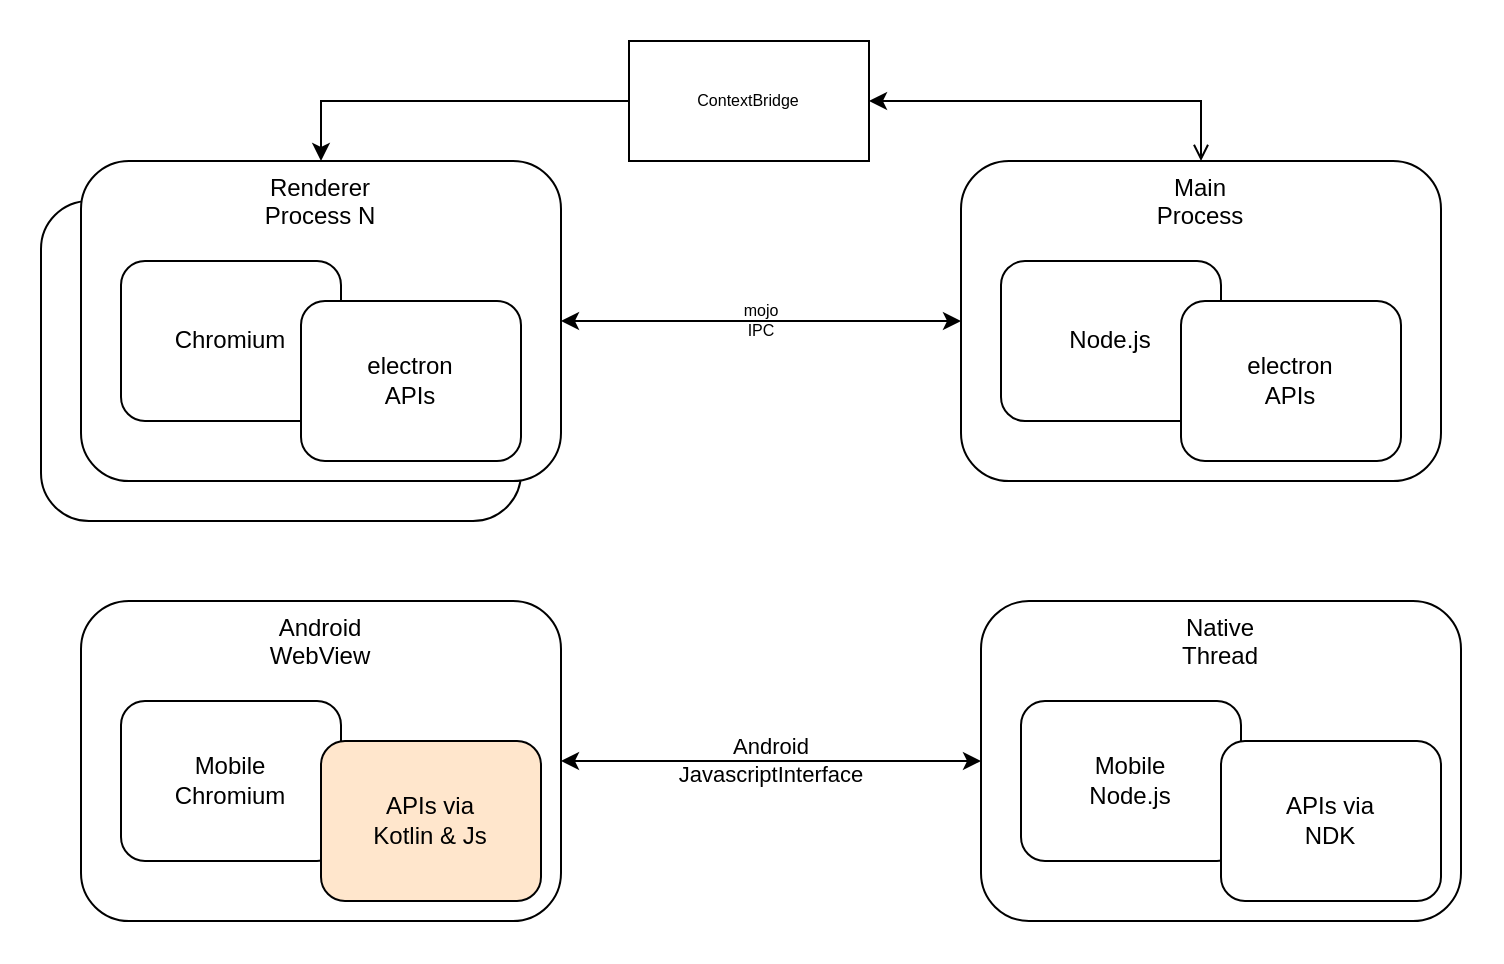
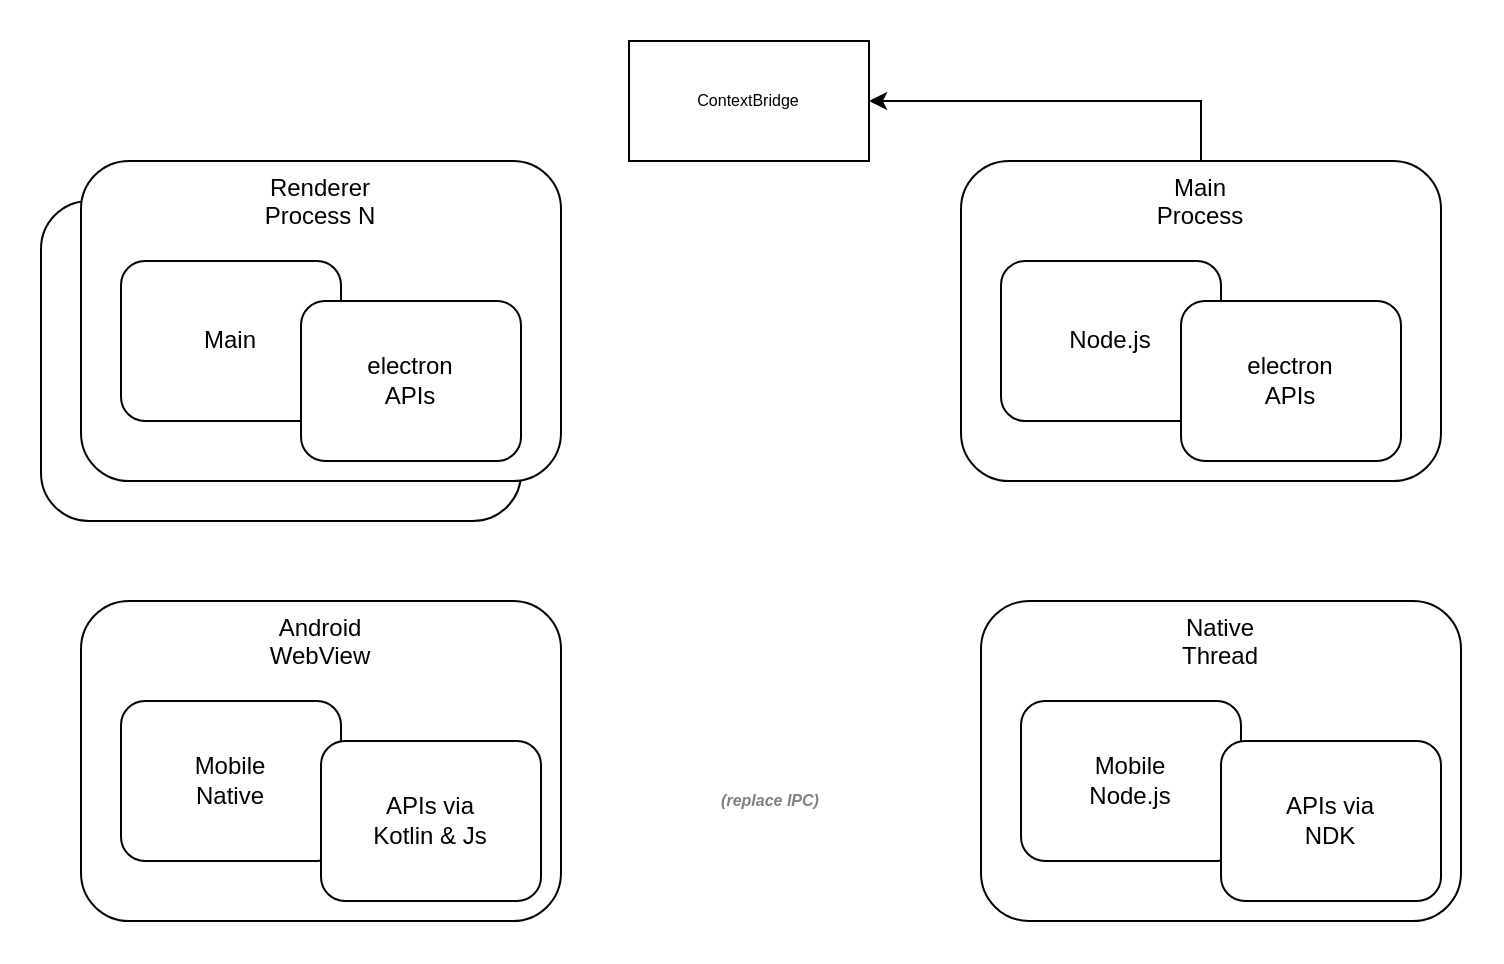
  <mxCell id="0" />
  <mxCell id="1" parent="0" />
- <mxCell id="2" value="Android&lt;br&gt;JavascriptInterface" style="edgeStyle=orthogonalEdgeStyle;rounded=0;orthogonalLoop=1;jettySize=auto;html=1;exitX=1;exitY=0.5;exitDx=0;exitDy=0;entryX=0;entryY=0.5;entryDx=0;entryDy=0;startArrow=classic;startFill=1;labelBackgroundColor=none;" edge="1" parent="1" source="3" target="4"><mxGeometry relative="1" as="geometry" /></mxCell>
  <mxCell id="3" value="Android&lt;br&gt;WebView" style="rounded=1;whiteSpace=wrap;html=1;verticalAlign=top;" vertex="1" parent="1"><mxGeometry x="40" y="300" width="240" height="160" as="geometry" /></mxCell>
  <mxCell id="4" value="Native&lt;br&gt;Thread" style="rounded=1;whiteSpace=wrap;html=1;verticalAlign=top;" vertex="1" parent="1"><mxGeometry x="490" y="300" width="240" height="160" as="geometry" /></mxCell>
  <mxCell id="5" value="Mobile&lt;br&gt;Node.js" style="rounded=1;whiteSpace=wrap;html=1;" vertex="1" parent="1"><mxGeometry x="510" y="350" width="110" height="80" as="geometry" /></mxCell>
- <mxCell id="6" value="Mobile&lt;br&gt;Chromium" style="rounded=1;whiteSpace=wrap;html=1;" vertex="1" parent="1"><mxGeometry x="60" y="350" width="110" height="80" as="geometry" /></mxCell>
- <mxCell id="8" value="APIs via&lt;br&gt;Kotlin &amp;amp; Js" style="rounded=1;whiteSpace=wrap;html=1;fillColor=#ffe6cc;" vertex="1" parent="1"><mxGeometry x="160" y="370" width="110" height="80" as="geometry" /></mxCell>
+ <mxCell id="6" value="Mobile&lt;br&gt;Native" style="rounded=1;whiteSpace=wrap;html=1;" vertex="1" parent="1"><mxGeometry x="60" y="350" width="110" height="80" as="geometry" /></mxCell>
+ <mxCell id="7" value="&lt;i style=&quot;font-size: 8px&quot;&gt;&lt;font style=&quot;font-size: 8px&quot;&gt;(replace IPC)&lt;/font&gt;&lt;/i&gt;" style="text;html=1;strokeColor=none;fillColor=none;align=center;verticalAlign=middle;whiteSpace=wrap;rounded=0;fontColor=#808080;fontSize=8;fontStyle=1" vertex="1" parent="1"><mxGeometry x="280" y="390" width="210" height="20" as="geometry" /></mxCell>
+ <mxCell id="8" value="APIs via&lt;br&gt;Kotlin &amp;amp; Js" style="rounded=1;whiteSpace=wrap;html=1;" vertex="1" parent="1"><mxGeometry x="160" y="370" width="110" height="80" as="geometry" /></mxCell>
  <mxCell id="9" value="APIs via&lt;br&gt;NDK" style="rounded=1;whiteSpace=wrap;html=1;" vertex="1" parent="1"><mxGeometry x="610" y="370" width="110" height="80" as="geometry" /></mxCell>
  <mxCell id="10" value="Main&lt;br&gt;Process" style="rounded=1;whiteSpace=wrap;html=1;verticalAlign=top;" vertex="1" parent="1"><mxGeometry x="480" y="80" width="240" height="160" as="geometry" /></mxCell>
  <mxCell id="11" value="Node.js" style="rounded=1;whiteSpace=wrap;html=1;" vertex="1" parent="1"><mxGeometry x="500" y="130" width="110" height="80" as="geometry" /></mxCell>
  <mxCell id="12" value="" style="rounded=1;whiteSpace=wrap;html=1;verticalAlign=top;" vertex="1" parent="1"><mxGeometry x="20" y="100" width="240" height="160" as="geometry" /></mxCell>
- <mxCell id="13" value="mojo&lt;br&gt;IPC" style="edgeStyle=orthogonalEdgeStyle;rounded=0;orthogonalLoop=1;jettySize=auto;html=1;exitX=1;exitY=0.5;exitDx=0;exitDy=0;entryX=0;entryY=0.5;entryDx=0;entryDy=0;fontSize=8;startArrow=classic;startFill=1;labelBackgroundColor=none;" edge="1" parent="1" source="14" target="10"><mxGeometry relative="1" as="geometry" /></mxCell>
  <mxCell id="14" value="Renderer&lt;br&gt;Process N" style="rounded=1;whiteSpace=wrap;html=1;verticalAlign=top;" vertex="1" parent="1"><mxGeometry x="40" y="80" width="240" height="160" as="geometry" /></mxCell>
- <mxCell id="15" style="edgeStyle=orthogonalEdgeStyle;rounded=0;orthogonalLoop=1;jettySize=auto;html=1;exitX=1;exitY=0.5;exitDx=0;exitDy=0;entryX=0.5;entryY=0;entryDx=0;entryDy=0;fontSize=8;fontColor=#000000;startArrow=classic;startFill=1;endArrow=open;endFill=0;" edge="1" parent="1" source="17" target="10"><mxGeometry relative="1" as="geometry" /></mxCell>
- <mxCell id="16" style="edgeStyle=orthogonalEdgeStyle;rounded=0;orthogonalLoop=1;jettySize=auto;html=1;exitX=0;exitY=0.5;exitDx=0;exitDy=0;entryX=0.5;entryY=0;entryDx=0;entryDy=0;fontSize=8;fontColor=#000000;startArrow=none;startFill=0;endArrow=classic;endFill=1;" edge="1" parent="1" source="17" target="14"><mxGeometry relative="1" as="geometry" /></mxCell>
+ <mxCell id="15" style="edgeStyle=orthogonalEdgeStyle;rounded=0;orthogonalLoop=1;jettySize=auto;html=1;exitX=1;exitY=0.5;exitDx=0;exitDy=0;entryX=0.5;entryY=0;entryDx=0;entryDy=0;fontSize=8;fontColor=#000000;startArrow=classic;startFill=1;endArrow=none;endFill=0;" edge="1" parent="1" source="17" target="10"><mxGeometry relative="1" as="geometry" /></mxCell>
  <mxCell id="17" value="ContextBridge" style="whiteSpace=wrap;html=1;fontSize=8;fontColor=#000000;verticalAlign=middle;rounded=0;" vertex="1" parent="1"><mxGeometry x="314" y="20" width="120" height="60" as="geometry" /></mxCell>
- <mxCell id="18" value="Chromium" style="rounded=1;whiteSpace=wrap;html=1;" vertex="1" parent="1"><mxGeometry x="60" y="130" width="110" height="80" as="geometry" /></mxCell>
+ <mxCell id="18" value="Main" style="rounded=1;whiteSpace=wrap;html=1;" vertex="1" parent="1"><mxGeometry x="60" y="130" width="110" height="80" as="geometry" /></mxCell>
  <mxCell id="19" value="electron&lt;br&gt;APIs" style="rounded=1;whiteSpace=wrap;html=1;" vertex="1" parent="1"><mxGeometry x="150" y="150" width="110" height="80" as="geometry" /></mxCell>
  <mxCell id="20" value="electron&lt;br&gt;APIs" style="rounded=1;whiteSpace=wrap;html=1;" vertex="1" parent="1"><mxGeometry x="590" y="150" width="110" height="80" as="geometry" /></mxCell>
